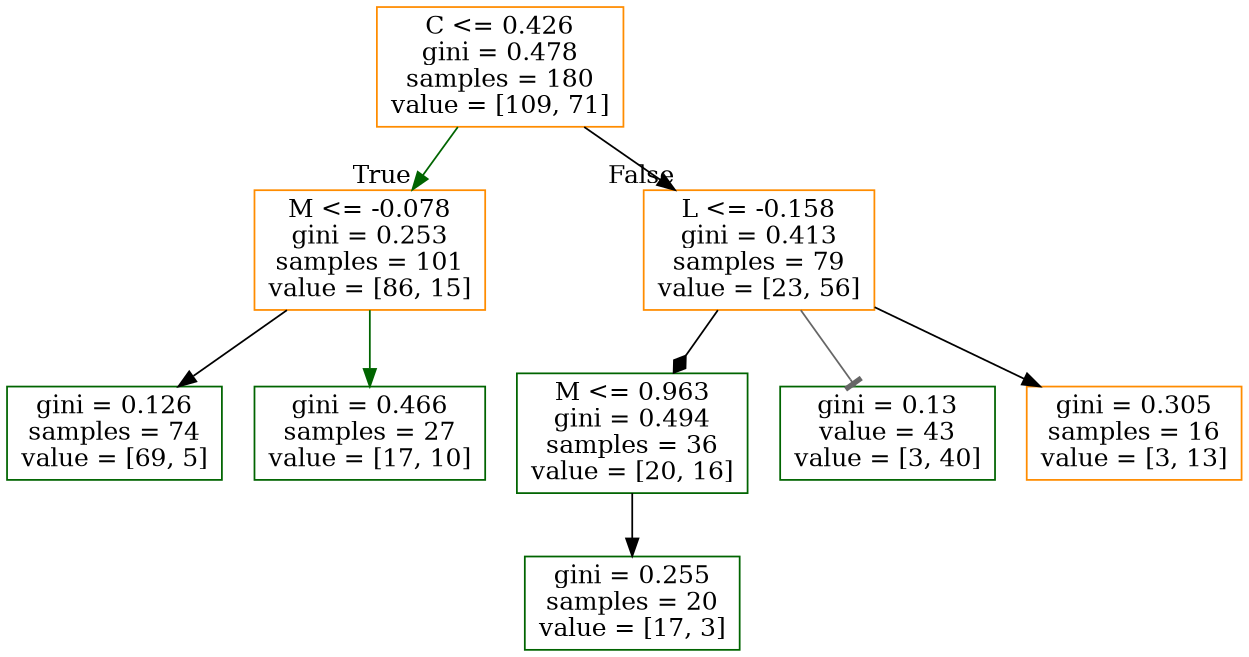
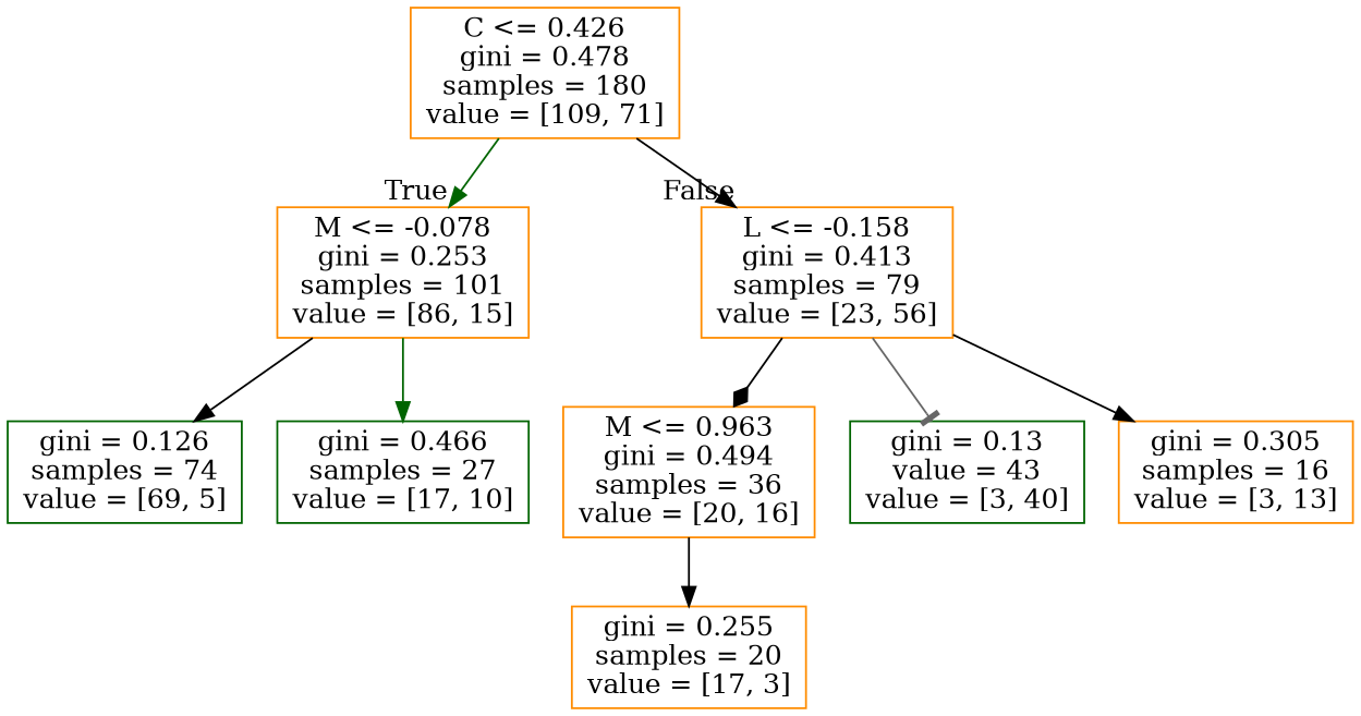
  digraph {
    node [color=darkgreen shape=box]
    edge [arrowhead=normal color=black]
    n1 [color=darkorange label="C <= 0.426\ngini = 0.478\nsamples = 180\nvalue = [109, 71]"]
    n2 [color=darkorange label="M <= -0.078\ngini = 0.253\nsamples = 101\nvalue = [86, 15]"]
    n3 [color=darkorange label="L <= -0.158\ngini = 0.413\nsamples = 79\nvalue = [23, 56]"]
    n4 [label="gini = 0.126\nsamples = 74\nvalue = [69, 5]"]
    n5 [label="gini = 0.466\nsamples = 27\nvalue = [17, 10]"]
-   n6 [label="M <= 0.963\ngini = 0.494\nsamples = 36\nvalue = [20, 16]"]
+   n6 [color=darkorange label="M <= 0.963\ngini = 0.494\nsamples = 36\nvalue = [20, 16]"]
    n7 [label="gini = 0.13\nvalue = 43\nvalue = [3, 40]"]
    n8 [color=darkorange label="gini = 0.305\nsamples = 16\nvalue = [3, 13]"]
-   n9 [label="gini = 0.255\nsamples = 20\nvalue = [17, 3]"]
+   n9 [color=darkorange label="gini = 0.255\nsamples = 20\nvalue = [17, 3]"]
    n1 -> n2 [color=darkgreen headlabel=True labelangle=45 labeldistance=2.5]
    n1 -> n3 [headlabel=False labelangle=-45 labeldistance=2.5]
    n2 -> n4
    n2 -> n5 [color=darkgreen]
    n3 -> n6 [arrowhead=diamond]
    n3 -> n7 [arrowhead=tee color=gray40]
    n3 -> n8
    n6 -> n9
  }
